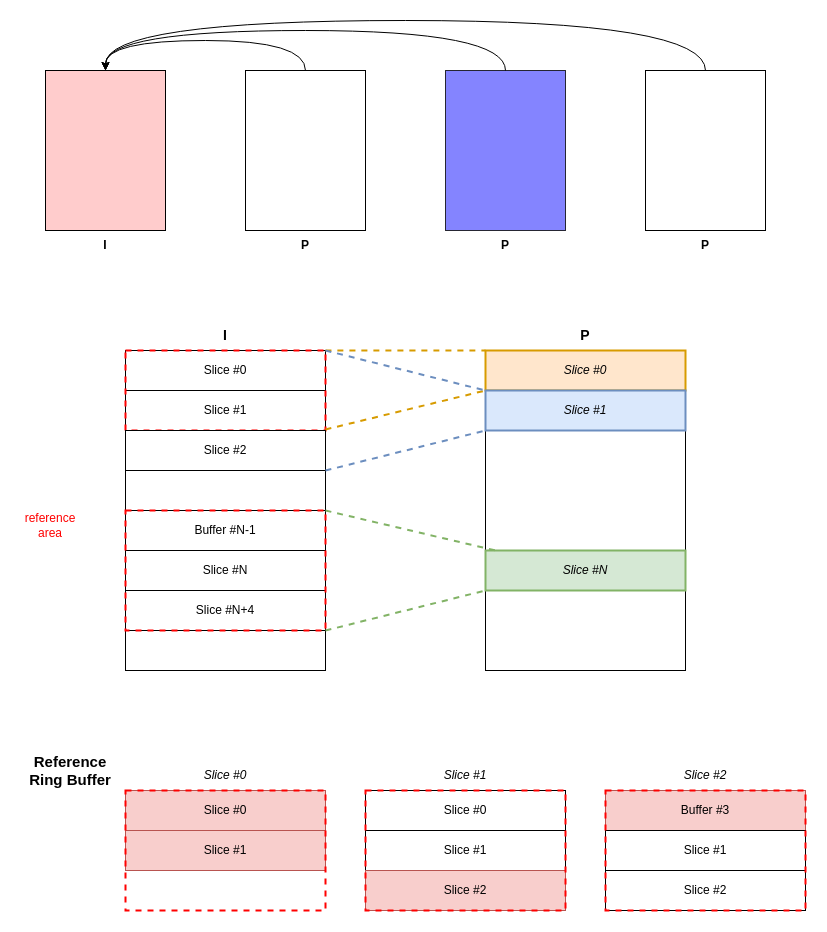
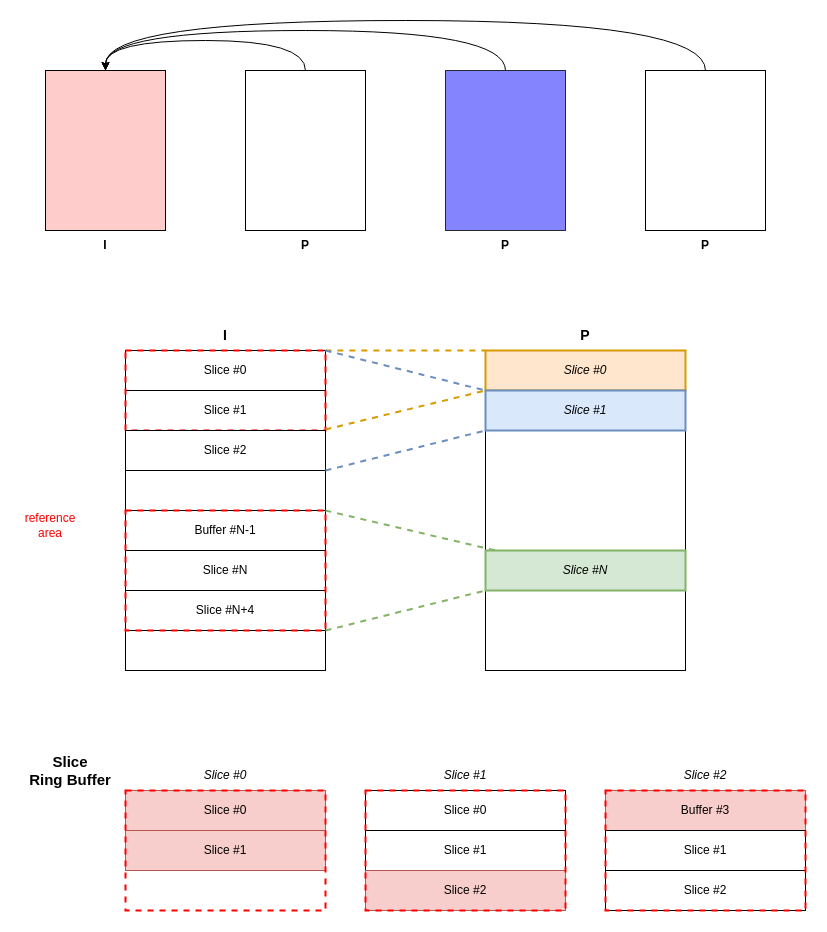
  <mxCell id="0" />
  <mxCell id="1" parent="0" />
  <mxCell id="2" value="" style="rounded=0;whiteSpace=wrap;html=1;fillColor=#FFCCCC;" vertex="1" parent="1"><mxGeometry x="45" y="70" width="120" height="160" as="geometry" /></mxCell>
  <mxCell id="3" style="edgeStyle=orthogonalEdgeStyle;curved=1;rounded=0;orthogonalLoop=1;jettySize=auto;html=1;exitX=0.5;exitY=0;exitDx=0;exitDy=0;entryX=0.5;entryY=0;entryDx=0;entryDy=0;" edge="1" parent="1" source="4" target="2"><mxGeometry relative="1" as="geometry"><Array as="points"><mxPoint x="305" y="40" /><mxPoint x="105" y="40" /></Array></mxGeometry></mxCell>
  <mxCell id="4" value="" style="rounded=0;whiteSpace=wrap;html=1;" vertex="1" parent="1"><mxGeometry x="245" y="70" width="120" height="160" as="geometry" /></mxCell>
  <mxCell id="5" value="" style="rounded=0;whiteSpace=wrap;html=1;fontStyle=1;fillColor=#6666FF;opacity=80;" vertex="1" parent="1"><mxGeometry x="445" y="70" width="120" height="160" as="geometry" /></mxCell>
  <mxCell id="6" value="" style="rounded=0;whiteSpace=wrap;html=1;fontStyle=1" vertex="1" parent="1"><mxGeometry x="645" y="70" width="120" height="160" as="geometry" /></mxCell>
  <mxCell id="7" style="edgeStyle=orthogonalEdgeStyle;curved=1;rounded=0;orthogonalLoop=1;jettySize=auto;html=1;exitX=0.5;exitY=0;exitDx=0;exitDy=0;entryX=0.5;entryY=0;entryDx=0;entryDy=0;" edge="1" parent="1" source="5" target="2"><mxGeometry relative="1" as="geometry"><mxPoint x="505" y="70" as="sourcePoint" /><mxPoint x="305" y="70" as="targetPoint" /><Array as="points"><mxPoint x="505" y="30" /><mxPoint x="105" y="30" /></Array></mxGeometry></mxCell>
  <mxCell id="8" style="edgeStyle=orthogonalEdgeStyle;curved=1;rounded=0;orthogonalLoop=1;jettySize=auto;html=1;exitX=0.5;exitY=0;exitDx=0;exitDy=0;entryX=0.5;entryY=0;entryDx=0;entryDy=0;" edge="1" parent="1" source="6" target="2"><mxGeometry relative="1" as="geometry"><mxPoint x="515" y="80" as="sourcePoint" /><mxPoint x="115" y="80" as="targetPoint" /><Array as="points"><mxPoint x="705" y="20" /><mxPoint x="105" y="20" /></Array></mxGeometry></mxCell>
  <mxCell id="9" value="I" style="text;html=1;align=center;verticalAlign=middle;whiteSpace=wrap;rounded=0;fontStyle=1;fontSize=12;" vertex="1" parent="1"><mxGeometry x="75" y="230" width="60" height="30" as="geometry" /></mxCell>
  <mxCell id="10" value="P" style="text;html=1;align=center;verticalAlign=middle;whiteSpace=wrap;rounded=0;fontStyle=1;fontSize=12;" vertex="1" parent="1"><mxGeometry x="275" y="230" width="60" height="30" as="geometry" /></mxCell>
  <mxCell id="11" value="P" style="text;html=1;align=center;verticalAlign=middle;whiteSpace=wrap;rounded=0;fontStyle=1;fontSize=12;" vertex="1" parent="1"><mxGeometry x="475" y="230" width="60" height="30" as="geometry" /></mxCell>
  <mxCell id="12" value="P" style="text;html=1;align=center;verticalAlign=middle;whiteSpace=wrap;rounded=0;fontStyle=1;fontSize=12;" vertex="1" parent="1"><mxGeometry x="675" y="230" width="60" height="30" as="geometry" /></mxCell>
  <mxCell id="13" value="" style="rounded=0;whiteSpace=wrap;html=1;" vertex="1" parent="1"><mxGeometry x="125" y="350" width="200" height="320" as="geometry" /></mxCell>
  <mxCell id="14" value="" style="rounded=0;whiteSpace=wrap;html=1;" vertex="1" parent="1"><mxGeometry x="485" y="350" width="200" height="320" as="geometry" /></mxCell>
  <mxCell id="15" value="Slice #N" style="rounded=0;whiteSpace=wrap;html=1;" vertex="1" parent="1"><mxGeometry x="125" y="550" width="200" height="40" as="geometry" /></mxCell>
  <mxCell id="16" value="Slice #N" style="rounded=0;whiteSpace=wrap;html=1;strokeColor=#82b366;strokeWidth=2;fontStyle=2;fillColor=#d5e8d4;" vertex="1" parent="1"><mxGeometry x="485" y="550" width="200" height="40" as="geometry" /></mxCell>
  <mxCell id="17" value="Buffer #N-1" style="rounded=0;whiteSpace=wrap;html=1;" vertex="1" parent="1"><mxGeometry x="125" y="510" width="200" height="40" as="geometry" /></mxCell>
  <mxCell id="18" value="Slice #N+4" style="rounded=0;whiteSpace=wrap;html=1;" vertex="1" parent="1"><mxGeometry x="125" y="590" width="200" height="40" as="geometry" /></mxCell>
  <mxCell id="19" value="P" style="text;html=1;align=center;verticalAlign=middle;whiteSpace=wrap;rounded=0;fontSize=14;fontStyle=1" vertex="1" parent="1"><mxGeometry x="555" y="320" width="60" height="30" as="geometry" /></mxCell>
  <mxCell id="20" value="I" style="text;html=1;align=center;verticalAlign=middle;whiteSpace=wrap;rounded=0;fontSize=14;fontStyle=1" vertex="1" parent="1"><mxGeometry x="195" y="320" width="60" height="30" as="geometry" /></mxCell>
  <mxCell id="21" value="" style="rounded=0;whiteSpace=wrap;html=1;dashed=1;strokeColor=#FF0000;strokeWidth=2;fillColor=none;" vertex="1" parent="1"><mxGeometry x="125" y="510" width="200" height="120" as="geometry" /></mxCell>
  <mxCell id="22" value="reference area" style="text;html=1;align=center;verticalAlign=middle;whiteSpace=wrap;rounded=0;fontColor=#FF0000;" vertex="1" parent="1"><mxGeometry x="20" y="510" width="60" height="30" as="geometry" /></mxCell>
  <mxCell id="23" value="Slice #0" style="rounded=0;whiteSpace=wrap;html=1;strokeColor=#d79b00;strokeWidth=2;fontStyle=2;fillColor=#ffe6cc;" vertex="1" parent="1"><mxGeometry x="485" y="350" width="200" height="40" as="geometry" /></mxCell>
  <mxCell id="24" value="Slice #0" style="rounded=0;whiteSpace=wrap;html=1;" vertex="1" parent="1"><mxGeometry x="125" y="350" width="200" height="40" as="geometry" /></mxCell>
  <mxCell id="25" value="Slice #1" style="rounded=0;whiteSpace=wrap;html=1;" vertex="1" parent="1"><mxGeometry x="125" y="390" width="200" height="40" as="geometry" /></mxCell>
  <mxCell id="26" value="" style="rounded=0;whiteSpace=wrap;html=1;dashed=1;strokeColor=#FF0000;strokeWidth=2;fillColor=none;" vertex="1" parent="1"><mxGeometry x="125" y="350" width="200" height="80" as="geometry" /></mxCell>
  <mxCell id="27" value="Slice #1" style="rounded=0;whiteSpace=wrap;html=1;strokeColor=#6c8ebf;strokeWidth=2;fontStyle=2;fillColor=#dae8fc;" vertex="1" parent="1"><mxGeometry x="485" y="390" width="200" height="40" as="geometry" /></mxCell>
  <mxCell id="28" value="Slice #2" style="rounded=0;whiteSpace=wrap;html=1;" vertex="1" parent="1"><mxGeometry x="125" y="430" width="200" height="40" as="geometry" /></mxCell>
  <mxCell id="29" value="" style="endArrow=none;dashed=1;html=1;rounded=0;curved=1;entryX=0;entryY=0;entryDx=0;entryDy=0;strokeColor=#D79B00;strokeWidth=2;" edge="1" parent="1" target="23"><mxGeometry width="50" height="50" relative="1" as="geometry"><mxPoint x="325" y="350" as="sourcePoint" /><mxPoint x="375" y="300" as="targetPoint" /></mxGeometry></mxCell>
  <mxCell id="30" value="" style="endArrow=none;dashed=1;html=1;rounded=0;curved=1;entryX=0;entryY=0;entryDx=0;entryDy=0;strokeColor=#D79B00;strokeWidth=2;" edge="1" parent="1" target="27"><mxGeometry width="50" height="50" relative="1" as="geometry"><mxPoint x="325" y="429" as="sourcePoint" /><mxPoint x="485" y="429" as="targetPoint" /></mxGeometry></mxCell>
  <mxCell id="31" value="" style="endArrow=none;dashed=1;html=1;rounded=0;curved=1;entryX=0;entryY=1;entryDx=0;entryDy=0;strokeColor=#6C8EBF;strokeWidth=2;" edge="1" parent="1" target="23"><mxGeometry width="50" height="50" relative="1" as="geometry"><mxPoint x="325" y="350" as="sourcePoint" /><mxPoint x="485" y="350" as="targetPoint" /></mxGeometry></mxCell>
  <mxCell id="32" value="" style="endArrow=none;dashed=1;html=1;rounded=0;curved=1;entryX=0;entryY=1;entryDx=0;entryDy=0;exitX=1;exitY=1;exitDx=0;exitDy=0;strokeColor=#6C8EBF;strokeWidth=2;" edge="1" parent="1" source="28" target="27"><mxGeometry width="50" height="50" relative="1" as="geometry"><mxPoint x="335" y="360" as="sourcePoint" /><mxPoint x="495" y="400" as="targetPoint" /></mxGeometry></mxCell>
  <mxCell id="33" value="" style="endArrow=none;dashed=1;html=1;rounded=0;curved=1;exitX=1;exitY=0;exitDx=0;exitDy=0;strokeWidth=2;strokeColor=#82B366;" edge="1" parent="1" source="21"><mxGeometry width="50" height="50" relative="1" as="geometry"><mxPoint x="325" y="510" as="sourcePoint" /><mxPoint x="495" y="550" as="targetPoint" /></mxGeometry></mxCell>
  <mxCell id="34" value="" style="endArrow=none;dashed=1;html=1;rounded=0;curved=1;exitX=1;exitY=1;exitDx=0;exitDy=0;entryX=0;entryY=1;entryDx=0;entryDy=0;strokeColor=#82B366;strokeWidth=2;" edge="1" parent="1" source="21" target="16"><mxGeometry width="50" height="50" relative="1" as="geometry"><mxPoint x="325" y="630" as="sourcePoint" /><mxPoint x="485" y="590" as="targetPoint" /></mxGeometry></mxCell>
  <mxCell id="35" value="Slice #0" style="rounded=0;whiteSpace=wrap;html=1;fillColor=#f8cecc;strokeColor=#b85450;" vertex="1" parent="1"><mxGeometry x="125" y="790" width="200" height="40" as="geometry" /></mxCell>
  <mxCell id="36" value="Slice #1" style="rounded=0;whiteSpace=wrap;html=1;fillColor=#f8cecc;strokeColor=#b85450;" vertex="1" parent="1"><mxGeometry x="125" y="830" width="200" height="40" as="geometry" /></mxCell>
  <mxCell id="37" value="" style="rounded=0;whiteSpace=wrap;html=1;dashed=1;strokeColor=#FF0000;strokeWidth=2;fillColor=none;" vertex="1" parent="1"><mxGeometry x="125" y="790" width="200" height="120" as="geometry" /></mxCell>
  <mxCell id="38" value="Slice #0" style="rounded=0;whiteSpace=wrap;html=1;" vertex="1" parent="1"><mxGeometry x="365" y="790" width="200" height="40" as="geometry" /></mxCell>
  <mxCell id="39" value="Slice #1" style="rounded=0;whiteSpace=wrap;html=1;" vertex="1" parent="1"><mxGeometry x="365" y="830" width="200" height="40" as="geometry" /></mxCell>
  <mxCell id="40" value="Slice #2" style="rounded=0;whiteSpace=wrap;html=1;fillColor=#f8cecc;strokeColor=#b85450;" vertex="1" parent="1"><mxGeometry x="365" y="870" width="200" height="40" as="geometry" /></mxCell>
  <mxCell id="41" value="" style="rounded=0;whiteSpace=wrap;html=1;dashed=1;strokeColor=#FF0000;strokeWidth=2;fillColor=none;" vertex="1" parent="1"><mxGeometry x="365" y="790" width="200" height="120" as="geometry" /></mxCell>
  <mxCell id="42" value="Buffer #3" style="rounded=0;whiteSpace=wrap;html=1;fillColor=#f8cecc;strokeColor=#b85450;" vertex="1" parent="1"><mxGeometry x="605" y="790" width="200" height="40" as="geometry" /></mxCell>
  <mxCell id="43" value="Slice #1" style="rounded=0;whiteSpace=wrap;html=1;" vertex="1" parent="1"><mxGeometry x="605" y="830" width="200" height="40" as="geometry" /></mxCell>
  <mxCell id="44" value="Slice #2" style="rounded=0;whiteSpace=wrap;html=1;" vertex="1" parent="1"><mxGeometry x="605" y="870" width="200" height="40" as="geometry" /></mxCell>
  <mxCell id="45" value="" style="rounded=0;whiteSpace=wrap;html=1;dashed=1;strokeColor=#FF0000;strokeWidth=2;fillColor=none;" vertex="1" parent="1"><mxGeometry x="605" y="790" width="200" height="120" as="geometry" /></mxCell>
- <mxCell id="46" value="Reference&lt;br style=&quot;font-size: 15px;&quot;&gt;Ring Buffer" style="text;html=1;align=center;verticalAlign=middle;whiteSpace=wrap;rounded=0;fontSize=15;fontStyle=1" vertex="1" parent="1"><mxGeometry x="25" y="750" width="90" height="40" as="geometry" /></mxCell>
+ <mxCell id="46" value="Slice&lt;br style=&quot;font-size: 15px;&quot;&gt;Ring Buffer" style="text;html=1;align=center;verticalAlign=middle;whiteSpace=wrap;rounded=0;fontSize=15;fontStyle=1" vertex="1" parent="1"><mxGeometry x="25" y="750" width="90" height="40" as="geometry" /></mxCell>
  <mxCell id="47" value="Slice #0" style="text;html=1;align=center;verticalAlign=middle;whiteSpace=wrap;rounded=0;fontStyle=2" vertex="1" parent="1"><mxGeometry x="195" y="760" width="60" height="30" as="geometry" /></mxCell>
  <mxCell id="48" value="Slice #1" style="text;html=1;align=center;verticalAlign=middle;whiteSpace=wrap;rounded=0;fontStyle=2" vertex="1" parent="1"><mxGeometry x="435" y="760" width="60" height="30" as="geometry" /></mxCell>
  <mxCell id="49" value="Slice #2" style="text;html=1;align=center;verticalAlign=middle;whiteSpace=wrap;rounded=0;fontStyle=2" vertex="1" parent="1"><mxGeometry x="675" y="760" width="60" height="30" as="geometry" /></mxCell>
